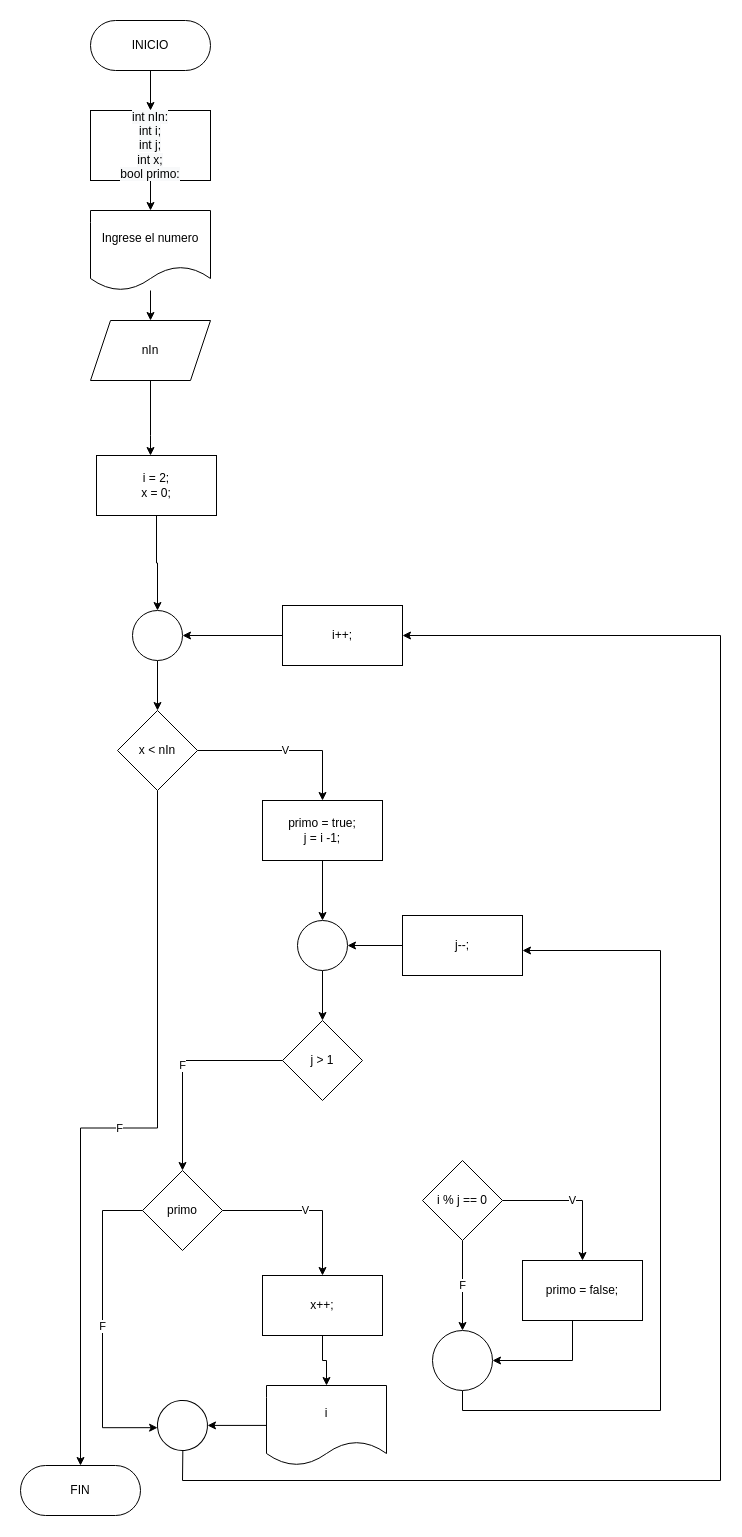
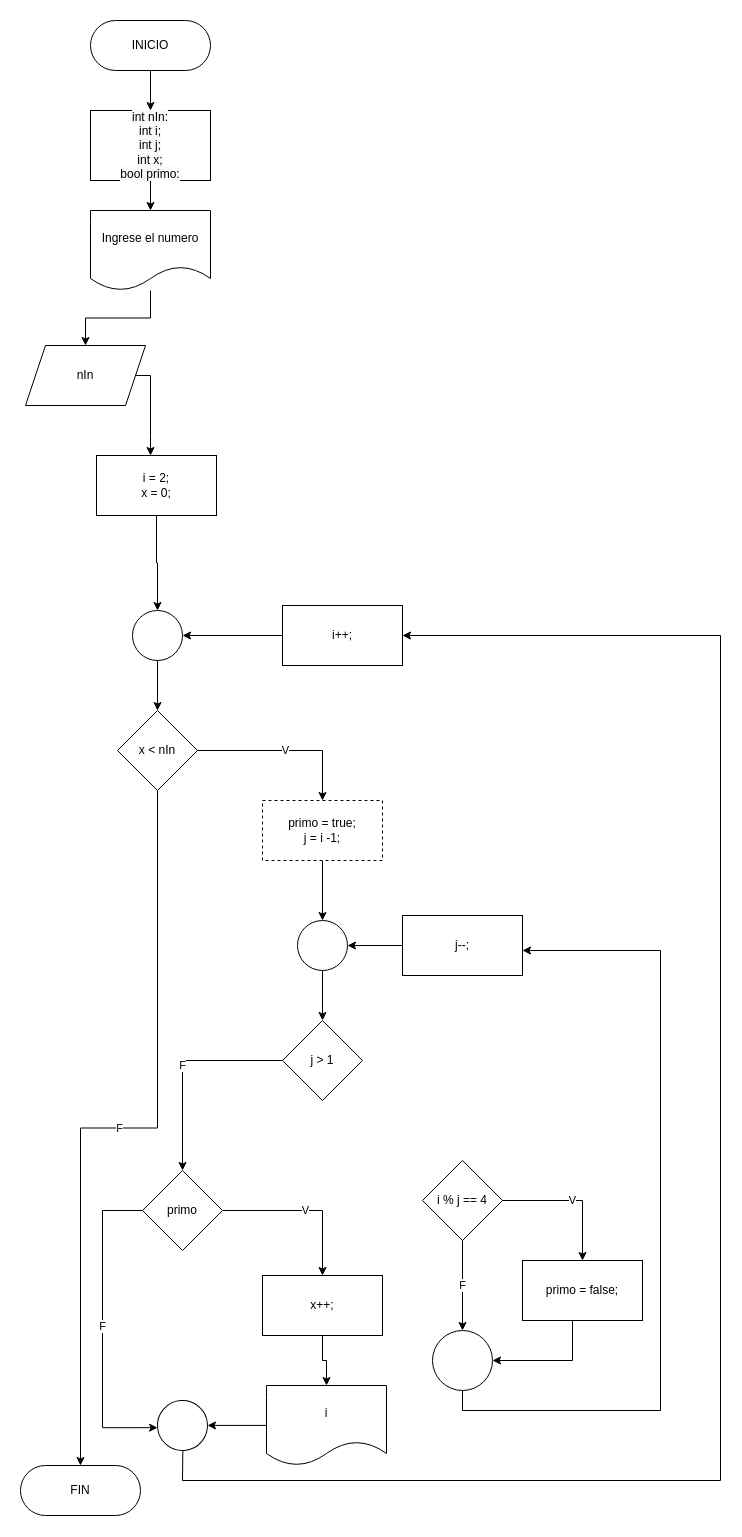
  <mxCell id="0" />
  <mxCell id="1" parent="0" />
  <mxCell id="2" style="edgeStyle=orthogonalEdgeStyle;rounded=0;orthogonalLoop=1;jettySize=auto;html=1;" edge="1" parent="1" source="3" target="7"><mxGeometry relative="1" as="geometry" /></mxCell>
  <mxCell id="3" value="INICIO" style="rounded=1;whiteSpace=wrap;html=1;arcSize=50;" vertex="1" parent="1"><mxGeometry x="90" y="20" width="120" height="50" as="geometry" /></mxCell>
  <mxCell id="4" style="edgeStyle=orthogonalEdgeStyle;rounded=0;orthogonalLoop=1;jettySize=auto;html=1;" edge="1" parent="1" source="5" target="9"><mxGeometry relative="1" as="geometry" /></mxCell>
  <mxCell id="5" value="Ingrese el numero" style="shape=document;whiteSpace=wrap;html=1;boundedLbl=1;" vertex="1" parent="1"><mxGeometry x="90" y="210" width="120" height="80" as="geometry" /></mxCell>
  <mxCell id="6" style="edgeStyle=orthogonalEdgeStyle;rounded=0;orthogonalLoop=1;jettySize=auto;html=1;" edge="1" parent="1" source="7" target="5"><mxGeometry relative="1" as="geometry" /></mxCell>
  <mxCell id="7" value="&lt;span style=&quot;color: rgb(0, 0, 0); font-family: Helvetica; font-size: 12px; font-style: normal; font-variant-ligatures: normal; font-variant-caps: normal; font-weight: 400; letter-spacing: normal; orphans: 2; text-align: center; text-indent: 0px; text-transform: none; widows: 2; word-spacing: 0px; -webkit-text-stroke-width: 0px; background-color: rgb(248, 249, 250); text-decoration-thickness: initial; text-decoration-style: initial; text-decoration-color: initial; float: none; display: inline !important;&quot;&gt;int nIn:&lt;/span&gt;&lt;br style=&quot;color: rgb(0, 0, 0); font-family: Helvetica; font-size: 12px; font-style: normal; font-variant-ligatures: normal; font-variant-caps: normal; font-weight: 400; letter-spacing: normal; orphans: 2; text-align: center; text-indent: 0px; text-transform: none; widows: 2; word-spacing: 0px; -webkit-text-stroke-width: 0px; background-color: rgb(248, 249, 250); text-decoration-thickness: initial; text-decoration-style: initial; text-decoration-color: initial;&quot;&gt;&lt;span style=&quot;color: rgb(0, 0, 0); font-family: Helvetica; font-size: 12px; font-style: normal; font-variant-ligatures: normal; font-variant-caps: normal; font-weight: 400; letter-spacing: normal; orphans: 2; text-align: center; text-indent: 0px; text-transform: none; widows: 2; word-spacing: 0px; -webkit-text-stroke-width: 0px; background-color: rgb(248, 249, 250); text-decoration-thickness: initial; text-decoration-style: initial; text-decoration-color: initial; float: none; display: inline !important;&quot;&gt;int i;&lt;/span&gt;&lt;span style=&quot;color: rgb(0, 0, 0); font-family: Helvetica; font-size: 12px; font-style: normal; font-variant-ligatures: normal; font-variant-caps: normal; font-weight: 400; letter-spacing: normal; orphans: 2; text-align: center; text-indent: 0px; text-transform: none; widows: 2; word-spacing: 0px; -webkit-text-stroke-width: 0px; background-color: rgb(248, 249, 250); text-decoration-thickness: initial; text-decoration-style: initial; text-decoration-color: initial; float: none; display: inline !important;&quot;&gt;&lt;br&gt;int j;&lt;br&gt;int x;&lt;br&gt;bool primo:&lt;br&gt;&lt;/span&gt;" style="rounded=0;whiteSpace=wrap;html=1;" vertex="1" parent="1"><mxGeometry x="90" y="110" width="120" height="70" as="geometry" /></mxCell>
  <mxCell id="8" style="edgeStyle=orthogonalEdgeStyle;rounded=0;orthogonalLoop=1;jettySize=auto;html=1;" edge="1" parent="1" source="9" target="11"><mxGeometry relative="1" as="geometry"><mxPoint x="150" y="445" as="targetPoint" /><Array as="points"><mxPoint x="150" y="435" /><mxPoint x="150" y="435" /></Array></mxGeometry></mxCell>
- <mxCell id="9" value="nIn" style="shape=parallelogram;perimeter=parallelogramPerimeter;whiteSpace=wrap;html=1;fixedSize=1;" vertex="1" parent="1"><mxGeometry x="90" y="320" width="120" height="60" as="geometry" /></mxCell>
+ <mxCell id="9" value="nIn" style="shape=parallelogram;perimeter=parallelogramPerimeter;whiteSpace=wrap;html=1;fixedSize=1;" vertex="1" parent="1"><mxGeometry x="25" y="345" width="120" height="60" as="geometry" /></mxCell>
  <mxCell id="10" style="edgeStyle=orthogonalEdgeStyle;rounded=0;orthogonalLoop=1;jettySize=auto;html=1;entryX=0.5;entryY=0;entryDx=0;entryDy=0;" edge="1" parent="1" source="11" target="13"><mxGeometry relative="1" as="geometry"><mxPoint x="326" y="615" as="targetPoint" /></mxGeometry></mxCell>
  <mxCell id="11" value="i = 2;&lt;br&gt;x = 0;" style="whiteSpace=wrap;html=1;" vertex="1" parent="1"><mxGeometry x="96" y="455" width="120" height="60" as="geometry" /></mxCell>
  <mxCell id="12" style="edgeStyle=orthogonalEdgeStyle;rounded=0;orthogonalLoop=1;jettySize=auto;html=1;entryX=0.5;entryY=0;entryDx=0;entryDy=0;" edge="1" parent="1" source="13" target="16"><mxGeometry relative="1" as="geometry" /></mxCell>
  <mxCell id="13" value="" style="ellipse;whiteSpace=wrap;html=1;aspect=fixed;" vertex="1" parent="1"><mxGeometry x="132" y="610" width="50" height="50" as="geometry" /></mxCell>
  <mxCell id="14" value="V" style="edgeStyle=orthogonalEdgeStyle;rounded=0;orthogonalLoop=1;jettySize=auto;html=1;" edge="1" parent="1" source="16" target="20"><mxGeometry relative="1" as="geometry" /></mxCell>
  <mxCell id="15" value="F" style="edgeStyle=orthogonalEdgeStyle;rounded=0;orthogonalLoop=1;jettySize=auto;html=1;entryX=0.5;entryY=0;entryDx=0;entryDy=0;" edge="1" parent="1" source="16" target="41"><mxGeometry relative="1" as="geometry"><mxPoint x="80" y="1345" as="targetPoint" /></mxGeometry></mxCell>
  <mxCell id="16" value="x &amp;lt; nIn" style="rhombus;whiteSpace=wrap;html=1;" vertex="1" parent="1"><mxGeometry x="117" y="710" width="80" height="80" as="geometry" /></mxCell>
  <mxCell id="17" style="edgeStyle=orthogonalEdgeStyle;rounded=0;orthogonalLoop=1;jettySize=auto;html=1;entryX=1;entryY=0.5;entryDx=0;entryDy=0;" edge="1" parent="1" source="18" target="13"><mxGeometry relative="1" as="geometry" /></mxCell>
  <mxCell id="18" value="i++;" style="rounded=0;whiteSpace=wrap;html=1;" vertex="1" parent="1"><mxGeometry x="282" y="605" width="120" height="60" as="geometry" /></mxCell>
  <mxCell id="19" style="edgeStyle=orthogonalEdgeStyle;rounded=0;orthogonalLoop=1;jettySize=auto;html=1;entryX=0.5;entryY=0;entryDx=0;entryDy=0;" edge="1" parent="1" source="20" target="24"><mxGeometry relative="1" as="geometry" /></mxCell>
- <mxCell id="20" value="primo = true;&lt;br&gt;j = i -1;" style="whiteSpace=wrap;html=1;" vertex="1" parent="1"><mxGeometry x="262" y="800" width="120" height="60" as="geometry" /></mxCell>
+ <mxCell id="20" value="primo = true;&lt;br&gt;j = i -1;" style="whiteSpace=wrap;html=1;dashed=1;" vertex="1" parent="1"><mxGeometry x="262" y="800" width="120" height="60" as="geometry" /></mxCell>
  <mxCell id="21" value="F" style="edgeStyle=orthogonalEdgeStyle;rounded=0;orthogonalLoop=1;jettySize=auto;html=1;entryX=0.5;entryY=0;entryDx=0;entryDy=0;" edge="1" parent="1" source="22" target="36"><mxGeometry relative="1" as="geometry"><mxPoint x="182" y="1160" as="targetPoint" /></mxGeometry></mxCell>
  <mxCell id="22" value="j &amp;gt; 1" style="rhombus;whiteSpace=wrap;html=1;" vertex="1" parent="1"><mxGeometry x="282" y="1020" width="80" height="80" as="geometry" /></mxCell>
  <mxCell id="23" style="edgeStyle=orthogonalEdgeStyle;rounded=0;orthogonalLoop=1;jettySize=auto;html=1;entryX=0.5;entryY=0;entryDx=0;entryDy=0;" edge="1" parent="1" source="24" target="22"><mxGeometry relative="1" as="geometry" /></mxCell>
  <mxCell id="24" value="" style="ellipse;whiteSpace=wrap;html=1;aspect=fixed;" vertex="1" parent="1"><mxGeometry x="297" y="920" width="50" height="50" as="geometry" /></mxCell>
  <mxCell id="25" style="edgeStyle=orthogonalEdgeStyle;rounded=0;orthogonalLoop=1;jettySize=auto;html=1;" edge="1" parent="1" source="26" target="24"><mxGeometry relative="1" as="geometry" /></mxCell>
  <mxCell id="26" value="j--;" style="rounded=0;whiteSpace=wrap;html=1;" vertex="1" parent="1"><mxGeometry x="402" y="915" width="120" height="60" as="geometry" /></mxCell>
  <mxCell id="27" value="V" style="edgeStyle=orthogonalEdgeStyle;rounded=0;orthogonalLoop=1;jettySize=auto;html=1;" edge="1" parent="1" source="29" target="31"><mxGeometry relative="1" as="geometry" /></mxCell>
  <mxCell id="28" value="F" style="edgeStyle=orthogonalEdgeStyle;rounded=0;orthogonalLoop=1;jettySize=auto;html=1;" edge="1" parent="1" source="29" target="33"><mxGeometry relative="1" as="geometry" /></mxCell>
- <mxCell id="29" value="i % j == 0" style="rhombus;whiteSpace=wrap;html=1;" vertex="1" parent="1"><mxGeometry x="422" y="1160" width="80" height="80" as="geometry" /></mxCell>
+ <mxCell id="29" value="i % j == 4" style="rhombus;whiteSpace=wrap;html=1;" vertex="1" parent="1"><mxGeometry x="422" y="1160" width="80" height="80" as="geometry" /></mxCell>
  <mxCell id="30" style="edgeStyle=orthogonalEdgeStyle;rounded=0;orthogonalLoop=1;jettySize=auto;html=1;entryX=1;entryY=0.5;entryDx=0;entryDy=0;" edge="1" parent="1" source="31" target="33"><mxGeometry relative="1" as="geometry"><Array as="points"><mxPoint x="572" y="1360" /></Array></mxGeometry></mxCell>
  <mxCell id="31" value="primo = false;" style="whiteSpace=wrap;html=1;" vertex="1" parent="1"><mxGeometry x="522" y="1260" width="120" height="60" as="geometry" /></mxCell>
  <mxCell id="32" style="edgeStyle=orthogonalEdgeStyle;rounded=0;orthogonalLoop=1;jettySize=auto;html=1;" edge="1" parent="1" source="33"><mxGeometry relative="1" as="geometry"><mxPoint x="522" y="950" as="targetPoint" /><Array as="points"><mxPoint x="462" y="1410" /><mxPoint x="660" y="1410" /><mxPoint x="660" y="950" /></Array></mxGeometry></mxCell>
  <mxCell id="33" value="" style="ellipse;whiteSpace=wrap;html=1;aspect=fixed;" vertex="1" parent="1"><mxGeometry x="432" y="1330" width="60" height="60" as="geometry" /></mxCell>
  <mxCell id="34" value="F" style="edgeStyle=orthogonalEdgeStyle;rounded=0;orthogonalLoop=1;jettySize=auto;html=1;entryX=0;entryY=0.5;entryDx=0;entryDy=0;" edge="1" parent="1" source="36" target="40"><mxGeometry relative="1" as="geometry"><Array as="points"><mxPoint x="102" y="1210" /><mxPoint x="102" y="1427" /></Array></mxGeometry></mxCell>
  <mxCell id="35" value="V" style="edgeStyle=orthogonalEdgeStyle;rounded=0;orthogonalLoop=1;jettySize=auto;html=1;" edge="1" parent="1" source="36" target="43"><mxGeometry relative="1" as="geometry" /></mxCell>
  <mxCell id="36" value="primo" style="rhombus;whiteSpace=wrap;html=1;" vertex="1" parent="1"><mxGeometry x="142" y="1170" width="80" height="80" as="geometry" /></mxCell>
  <mxCell id="37" style="edgeStyle=orthogonalEdgeStyle;rounded=0;orthogonalLoop=1;jettySize=auto;html=1;" edge="1" parent="1" source="38" target="40"><mxGeometry relative="1" as="geometry" /></mxCell>
  <mxCell id="38" value="i" style="shape=document;whiteSpace=wrap;html=1;boundedLbl=1;" vertex="1" parent="1"><mxGeometry x="266" y="1385" width="120" height="80" as="geometry" /></mxCell>
  <mxCell id="39" style="edgeStyle=orthogonalEdgeStyle;rounded=0;orthogonalLoop=1;jettySize=auto;html=1;entryX=1;entryY=0.5;entryDx=0;entryDy=0;" edge="1" parent="1" source="40" target="18"><mxGeometry relative="1" as="geometry"><Array as="points"><mxPoint x="182" y="1480" /><mxPoint x="720" y="1480" /><mxPoint x="720" y="635" /></Array></mxGeometry></mxCell>
  <mxCell id="40" value="" style="ellipse;whiteSpace=wrap;html=1;aspect=fixed;rotation=-5;" vertex="1" parent="1"><mxGeometry x="157" y="1400" width="50" height="50" as="geometry" /></mxCell>
  <mxCell id="41" value="FIN" style="rounded=1;whiteSpace=wrap;html=1;arcSize=50;" vertex="1" parent="1"><mxGeometry x="20" y="1465" width="120" height="50" as="geometry" /></mxCell>
  <mxCell id="42" style="edgeStyle=orthogonalEdgeStyle;rounded=0;orthogonalLoop=1;jettySize=auto;html=1;" edge="1" parent="1" source="43" target="38"><mxGeometry relative="1" as="geometry" /></mxCell>
  <mxCell id="43" value="x++;" style="rounded=0;whiteSpace=wrap;html=1;" vertex="1" parent="1"><mxGeometry x="262" y="1275" width="120" height="60" as="geometry" /></mxCell>
